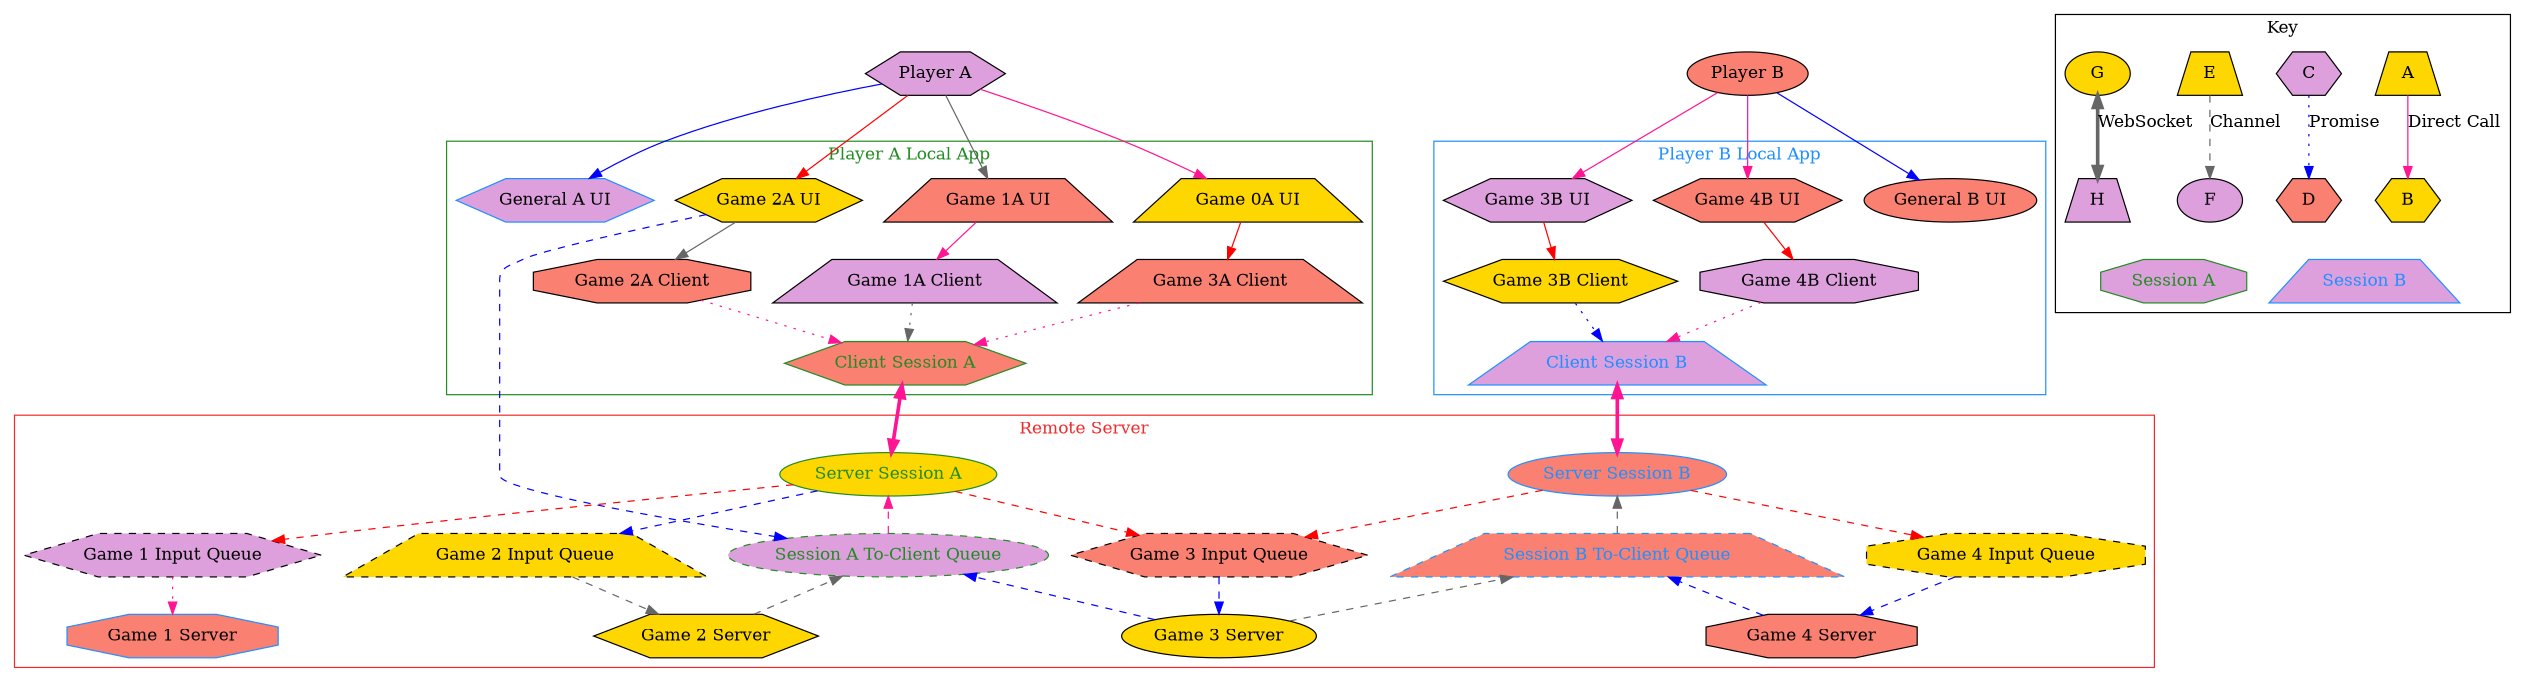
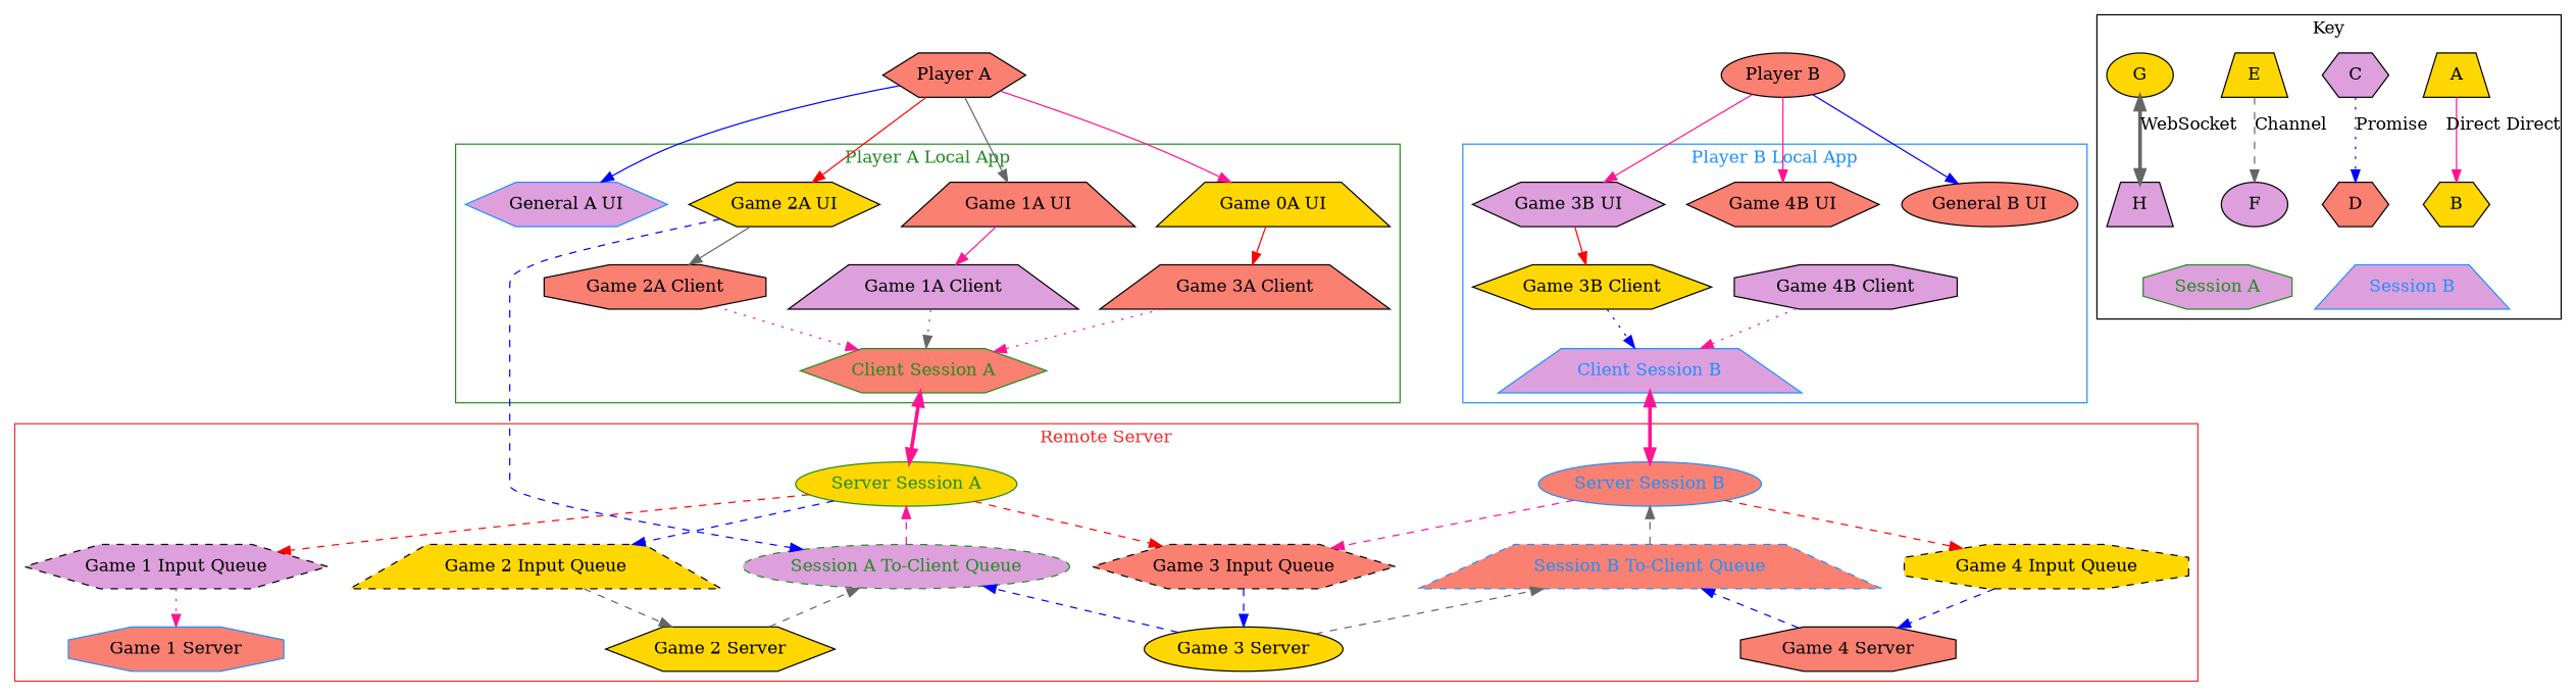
  digraph {
    ranksep=0.4
    node [fillcolor=salmon shape=hexagon style=filled]
    edge [color=deeppink]
-   "Player A" [fillcolor=plum]
+   "Player A"
    "Player B" [shape=ellipse]
    "General A UI" [color=dodgerblue fillcolor=plum]
    "Game 1A UI" [shape=trapezium]
    "Game 1A Client" [fillcolor=plum shape=trapezium]
    "Game 2A UI" [fillcolor=gold]
    "Game 2A Client" [shape=octagon]
    n8 [fillcolor=gold label="Game 0A UI" shape=trapezium]
    "Game 3A Client" [shape=trapezium]
    "Client Session A" [color=forestgreen fontcolor=forestgreen]
    "General B UI" [shape=ellipse]
    "Game 3B UI" [fillcolor=plum]
    "Game 3B Client" [fillcolor=gold]
    "Game 4B UI"
    "Game 4B Client" [fillcolor=plum shape=octagon]
    "Client Session B" [color=dodgerblue fillcolor=plum fontcolor=dodgerblue shape=trapezium]
    "Server Session A" [color=forestgreen fillcolor=gold fontcolor=forestgreen shape=ellipse]
    "Server Session B" [color=dodgerblue fontcolor=dodgerblue shape=ellipse]
    "Session A To-Client Queue" [color=forestgreen fillcolor=plum fontcolor=forestgreen shape=ellipse style="dashed,filled"]
    "Game 1 Input Queue" [fillcolor=plum style="dashed,filled"]
    "Game 2 Input Queue" [fillcolor=gold shape=trapezium style="dashed,filled"]
    "Game 3 Input Queue" [style="dashed,filled"]
    "Game 4 Input Queue" [fillcolor=gold shape=octagon style="dashed,filled"]
    "Session B To-Client Queue" [color=dodgerblue fontcolor=dodgerblue shape=trapezium style="dashed,filled"]
    "Game 1 Server" [color=dodgerblue shape=octagon]
    "Game 2 Server" [fillcolor=gold]
    "Game 3 Server" [fillcolor=gold shape=ellipse]
    "Game 4 Server" [shape=octagon]
    A [fillcolor=gold shape=trapezium]
    B [fillcolor=gold]
    C [fillcolor=plum]
    D
    "Session A" [color=forestgreen fillcolor=plum fontcolor=forestgreen shape=octagon]
    "Session B" [color=dodgerblue fillcolor=plum fontcolor=dodgerblue shape=trapezium]
    E [fillcolor=gold shape=trapezium]
    F [fillcolor=plum shape=ellipse]
    G [fillcolor=gold shape=ellipse]
    H [fillcolor=plum shape=trapezium]
    subgraph sub_1 {
      rank=same
      "Player A"
      "Player B"
    }
    subgraph cluster_2 {
      color=forestgreen
      fontcolor=forestgreen
      label="Player A Local App"
      "General A UI"
      "Game 1A UI"
      "Game 1A Client"
      "Game 2A UI"
      "Game 2A Client"
      n8
      "Game 3A Client"
      "Client Session A"
    }
    subgraph cluster_3 {
      color=dodgerblue
      fontcolor=dodgerblue
      label="Player B Local App"
      "General B UI"
      "Game 3B UI"
      "Game 3B Client"
      "Game 4B UI"
      "Game 4B Client"
      "Client Session B"
    }
    subgraph cluster_4 {
      color=firebrick2
      fontcolor=firebrick2
      label="Remote Server"
      "Game 1 Server"
      "Game 2 Server"
      "Game 3 Server"
      "Game 4 Server"
      subgraph sub_5 {
        color=firebrick2
        fontcolor=firebrick2
        label="Remote Server"
        rank=same
        "Server Session A"
        "Server Session B"
      }
      subgraph sub_6 {
        color=firebrick2
        fontcolor=firebrick2
        label="Remote Server"
        rank=same
        "Session A To-Client Queue"
        "Game 1 Input Queue"
        "Game 2 Input Queue"
        "Game 3 Input Queue"
        "Game 4 Input Queue"
        "Session B To-Client Queue"
      }
    }
    subgraph cluster_7 {
      label=Key
      A
      B
      C
      D
      "Session A"
      "Session B"
      E
      F
      G
      H
    }
    "Player A" -> "General A UI" [color=blue]
    "Player A" -> "Game 1A UI" [color=gray40]
    "Player A" -> "Game 2A UI" [color=red]
    "Player A" -> n8
    "Player B" -> "General B UI" [color=blue]
    "Player B" -> "Game 3B UI"
    "Player B" -> "Game 4B UI"
    "Game 1A UI" -> "Game 1A Client"
    "Game 1A Client" -> "Client Session A" [color=gray40 style=dotted]
    "Game 2A UI" -> "Game 2A Client" [color=gray40]
    "Game 2A UI" -> "Session A To-Client Queue" [color=blue style=dashed]
    "Game 2A Client" -> "Client Session A" [style=dotted]
    n8 -> "Game 3A Client" [color=red]
    "Game 3A Client" -> "Client Session A" [style=dotted]
    "Client Session A" -> "Server Session A" [dir=both penwidth=3]
    "Game 3B UI" -> "Game 3B Client" [color=red]
    "Game 3B Client" -> "Client Session B" [color=blue style=dotted]
-   "Game 4B UI" -> "Game 4B Client" [color=red]
    "Game 4B Client" -> "Client Session B" [style=dotted]
    "Client Session B" -> "Server Session B" [dir=both penwidth=3]
    "Server Session A" -> "Game 1 Input Queue" [color=red style=dashed]
    "Server Session A" -> "Game 2 Input Queue" [color=blue style=dashed]
    "Server Session A" -> "Game 3 Input Queue" [color=red style=dashed]
-   "Server Session B" -> "Game 3 Input Queue" [color=red style=dashed]
+   "Server Session B" -> "Game 3 Input Queue" [style=dashed]
    "Server Session B" -> "Game 4 Input Queue" [color=red style=dashed]
    "Session A To-Client Queue" -> "Server Session A" [style=dashed]
    "Game 1 Input Queue" -> "Game 1 Server" [style=dotted]
    "Game 2 Input Queue" -> "Game 2 Server" [color=gray40 style=dashed]
    "Game 3 Input Queue" -> "Game 3 Server" [color=blue style=dashed]
    "Game 4 Input Queue" -> "Game 4 Server" [color=blue style=dashed]
    "Session B To-Client Queue" -> "Server Session B" [color=gray40 style=dashed]
    "Game 2 Server" -> "Session A To-Client Queue" [color=gray40 style=dashed]
    "Game 3 Server" -> "Session A To-Client Queue" [color=blue style=dashed]
    "Game 3 Server" -> "Session B To-Client Queue" [color=gray40 style=dashed]
    "Game 4 Server" -> "Session B To-Client Queue" [color=blue style=dashed]
-   A -> B [label="Direct Call" weight=10]
+   A -> B [label="Direct Direct" weight=10]
    C -> D [color=blue label=Promise style=dotted weight=10]
    D -> "Session A" [style=invis color=""]
    D -> "Session B" [style=invis color=""]
    E -> F [color=gray40 label=Channel style=dashed weight=10]
    F -> "Session A" [style=invis color=""]
    F -> "Session B" [style=invis color=""]
    G -> H [color=gray40 dir=both label=WebSocket penwidth=3 weight=10]
  }
